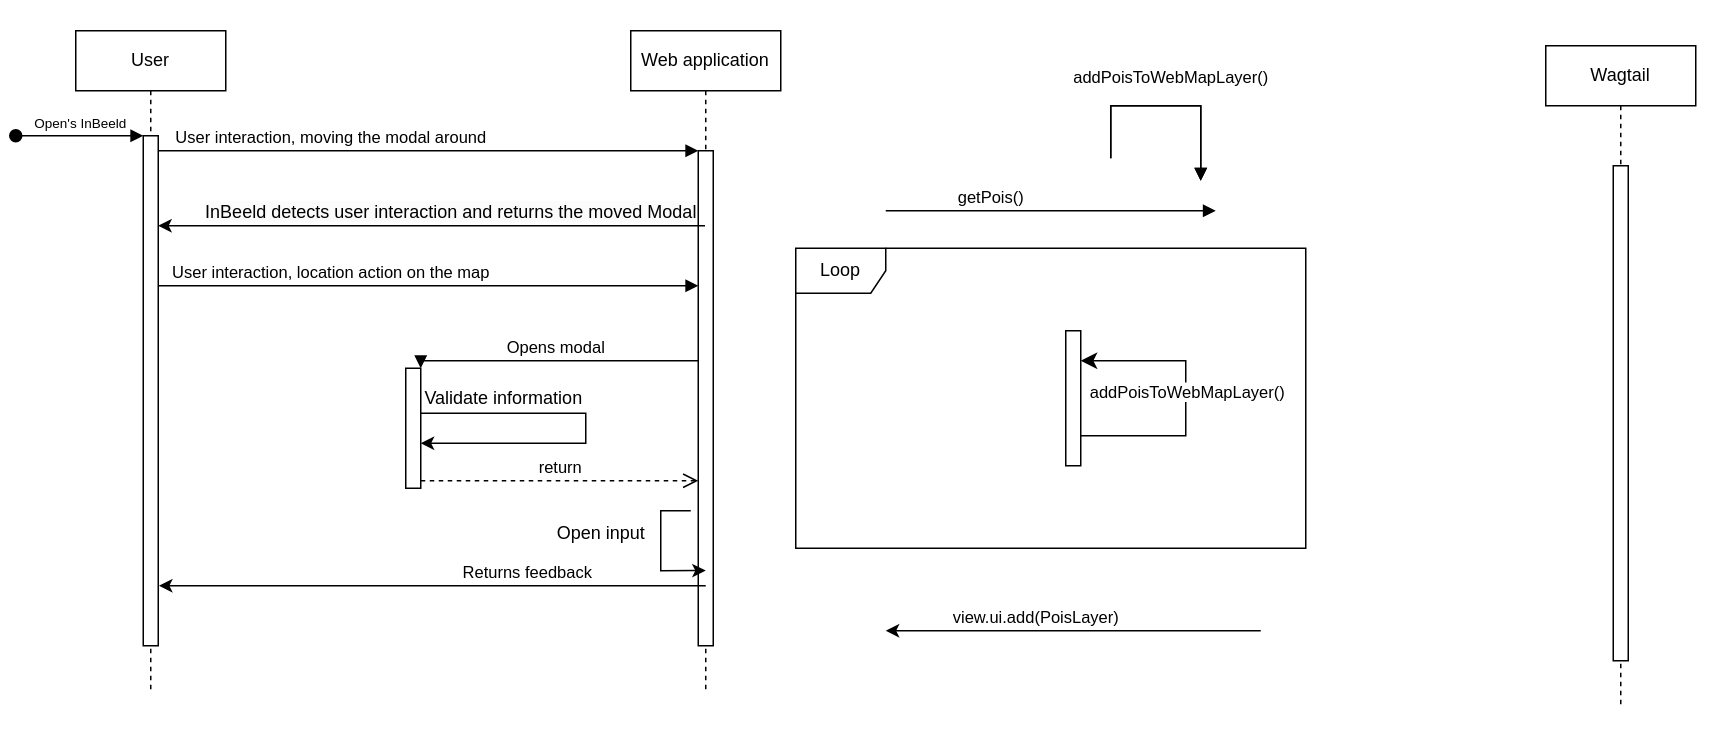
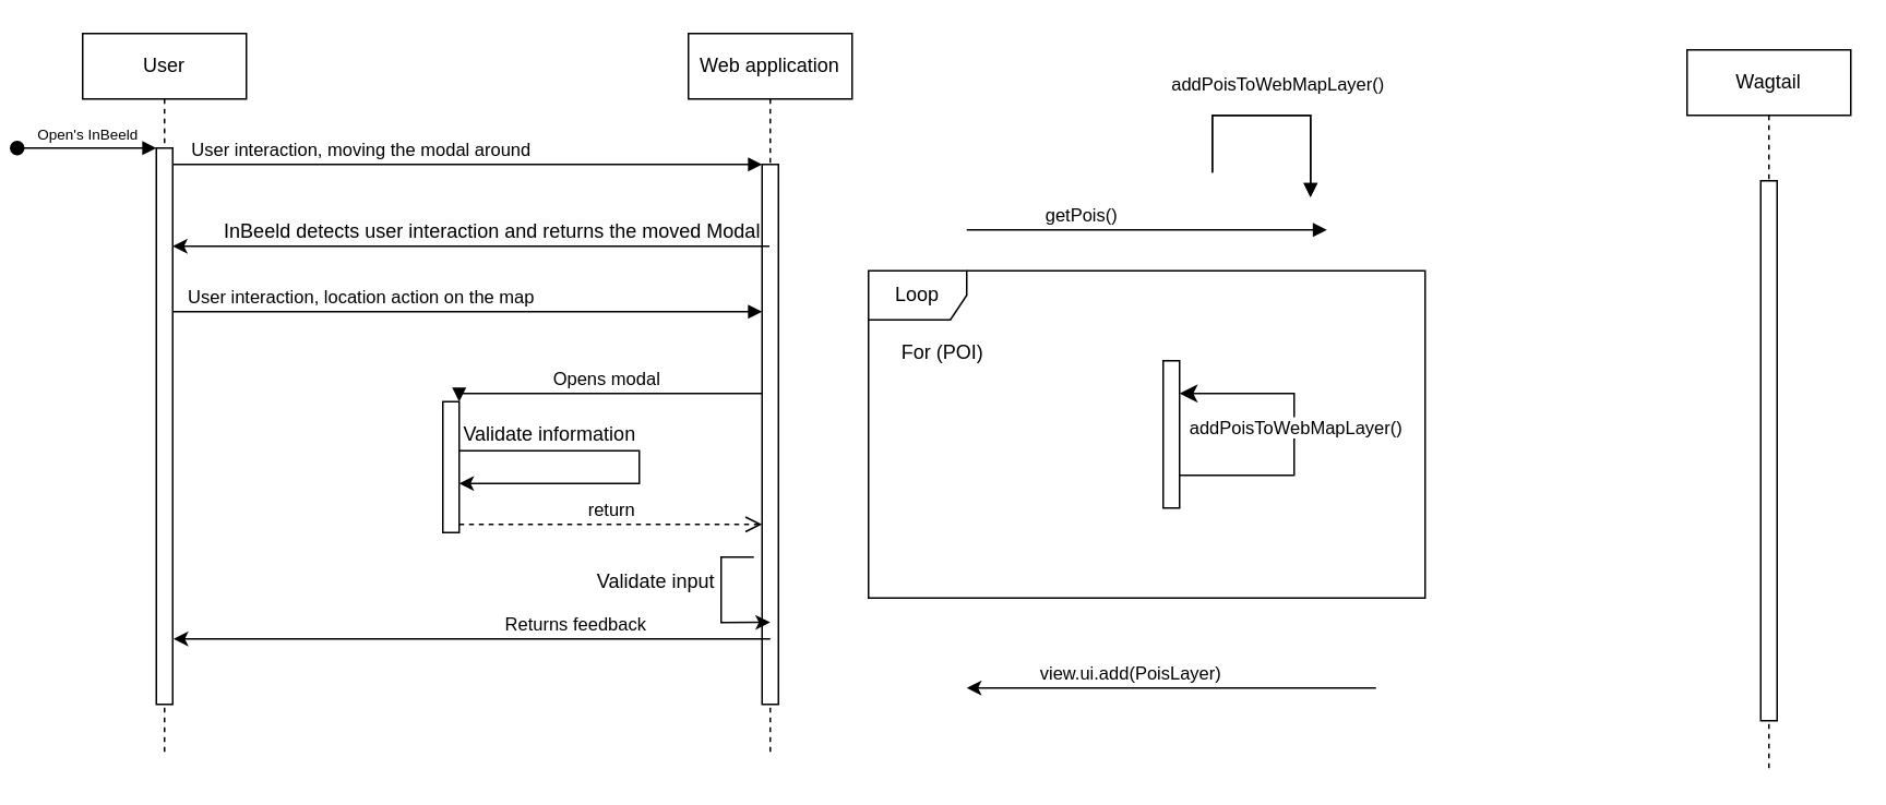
  <mxCell id="0" />
  <mxCell id="1" parent="0" />
  <mxCell id="2" value="User" style="shape=umlLifeline;perimeter=lifelinePerimeter;whiteSpace=wrap;html=1;container=0;dropTarget=0;collapsible=0;recursiveResize=0;outlineConnect=0;portConstraint=eastwest;newEdgeStyle={&quot;edgeStyle&quot;:&quot;elbowEdgeStyle&quot;,&quot;elbow&quot;:&quot;vertical&quot;,&quot;curved&quot;:0,&quot;rounded&quot;:0};" parent="1" vertex="1"><mxGeometry x="20" y="20" width="100" height="440" as="geometry" /></mxCell>
  <mxCell id="3" value="" style="html=1;points=[];perimeter=orthogonalPerimeter;outlineConnect=0;targetShapes=umlLifeline;portConstraint=eastwest;newEdgeStyle={&quot;edgeStyle&quot;:&quot;elbowEdgeStyle&quot;,&quot;elbow&quot;:&quot;vertical&quot;,&quot;curved&quot;:0,&quot;rounded&quot;:0};" parent="2" vertex="1"><mxGeometry x="45" y="70" width="10" height="340" as="geometry" /></mxCell>
  <mxCell id="4" value="&lt;font style=&quot;font-size: 9px;&quot;&gt;Open's InBeeld&lt;/font&gt;" style="html=1;verticalAlign=bottom;startArrow=oval;endArrow=block;startSize=8;edgeStyle=elbowEdgeStyle;elbow=vertical;curved=0;rounded=0;" parent="2" target="3" edge="1"><mxGeometry relative="1" as="geometry"><mxPoint x="-40" y="70" as="sourcePoint" /></mxGeometry></mxCell>
  <mxCell id="5" value="Web application" style="shape=umlLifeline;perimeter=lifelinePerimeter;whiteSpace=wrap;html=1;container=0;dropTarget=0;collapsible=0;recursiveResize=0;outlineConnect=0;portConstraint=eastwest;newEdgeStyle={&quot;edgeStyle&quot;:&quot;elbowEdgeStyle&quot;,&quot;elbow&quot;:&quot;vertical&quot;,&quot;curved&quot;:0,&quot;rounded&quot;:0};" parent="1" vertex="1"><mxGeometry x="390" y="20" width="100" height="440" as="geometry" /></mxCell>
  <mxCell id="6" value="" style="html=1;points=[];perimeter=orthogonalPerimeter;outlineConnect=0;targetShapes=umlLifeline;portConstraint=eastwest;newEdgeStyle={&quot;edgeStyle&quot;:&quot;elbowEdgeStyle&quot;,&quot;elbow&quot;:&quot;vertical&quot;,&quot;curved&quot;:0,&quot;rounded&quot;:0};" parent="5" vertex="1"><mxGeometry x="45" y="80" width="10" height="330" as="geometry" /></mxCell>
  <mxCell id="7" value="User interaction, moving the modal around" style="html=1;verticalAlign=bottom;endArrow=block;edgeStyle=elbowEdgeStyle;elbow=vertical;curved=0;rounded=0;" parent="1" source="3" target="6" edge="1"><mxGeometry x="-0.361" relative="1" as="geometry"><mxPoint x="155" y="110" as="sourcePoint" /><Array as="points"><mxPoint x="140" y="100" /></Array><mxPoint as="offset" /></mxGeometry></mxCell>
  <mxCell id="8" value="Opens modal" style="html=1;verticalAlign=bottom;endArrow=block;edgeStyle=elbowEdgeStyle;elbow=vertical;curved=0;rounded=0;" parent="1" source="6" target="11" edge="1"><mxGeometry relative="1" as="geometry"><mxPoint x="405" y="240" as="sourcePoint" /><Array as="points"><mxPoint x="250" y="240" /></Array></mxGeometry></mxCell>
  <mxCell id="9" value="return" style="html=1;verticalAlign=bottom;endArrow=open;dashed=1;endSize=8;edgeStyle=elbowEdgeStyle;elbow=vertical;curved=0;rounded=0;" parent="1" source="11" target="6" edge="1"><mxGeometry relative="1" as="geometry"><mxPoint x="405" y="285" as="targetPoint" /><Array as="points"><mxPoint x="340" y="320" /></Array></mxGeometry></mxCell>
  <mxCell id="10" style="edgeStyle=elbowEdgeStyle;rounded=0;orthogonalLoop=1;jettySize=auto;html=1;elbow=vertical;curved=0;" parent="1" source="11" target="11" edge="1"><mxGeometry relative="1" as="geometry"><mxPoint x="350" y="280" as="targetPoint" /><Array as="points"><mxPoint x="360" y="285" /></Array></mxGeometry></mxCell>
  <mxCell id="11" value="" style="html=1;points=[];perimeter=orthogonalPerimeter;outlineConnect=0;targetShapes=umlLifeline;portConstraint=eastwest;newEdgeStyle={&quot;edgeStyle&quot;:&quot;elbowEdgeStyle&quot;,&quot;elbow&quot;:&quot;vertical&quot;,&quot;curved&quot;:0,&quot;rounded&quot;:0};" parent="1" vertex="1"><mxGeometry x="240" y="245" width="10" height="80" as="geometry" /></mxCell>
  <mxCell id="12" value="User interaction, location action on the map" style="html=1;verticalAlign=bottom;endArrow=block;edgeStyle=elbowEdgeStyle;elbow=vertical;curved=0;rounded=0;" parent="1" source="3" target="6" edge="1"><mxGeometry x="-0.361" relative="1" as="geometry"><mxPoint x="80" y="190" as="sourcePoint" /><Array as="points"><mxPoint x="145" y="190" /></Array><mxPoint x="440" y="190" as="targetPoint" /><mxPoint as="offset" /></mxGeometry></mxCell>
  <mxCell id="13" value="Validate information" style="text;html=1;align=center;verticalAlign=middle;resizable=0;points=[];autosize=1;strokeColor=none;fillColor=none;" parent="1" vertex="1"><mxGeometry x="240" y="250" width="130" height="30" as="geometry" /></mxCell>
  <mxCell id="14" value="Returns feedback" style="html=1;verticalAlign=bottom;endArrow=none;edgeStyle=elbowEdgeStyle;elbow=vertical;curved=0;rounded=0;startArrow=classic;startFill=1;endFill=0;" parent="1" edge="1"><mxGeometry x="0.344" relative="1" as="geometry"><mxPoint x="75.5" y="390" as="sourcePoint" /><Array as="points"><mxPoint x="150.5" y="390" /></Array><mxPoint x="440" y="390" as="targetPoint" /><mxPoint as="offset" /></mxGeometry></mxCell>
  <mxCell id="15" value="" style="endArrow=none;html=1;rounded=0;startArrow=classic;startFill=1;endFill=0;exitX=0.5;exitY=0.848;exitDx=0;exitDy=0;exitPerimeter=0;" parent="1" source="6" edge="1"><mxGeometry width="50" height="50" relative="1" as="geometry"><mxPoint x="430" y="380" as="sourcePoint" /><mxPoint x="430" y="340" as="targetPoint" /><Array as="points"><mxPoint x="410" y="380" /><mxPoint x="410" y="340" /></Array></mxGeometry></mxCell>
- <mxCell id="16" value="Open input" style="text;html=1;align=center;verticalAlign=middle;resizable=0;points=[];autosize=1;strokeColor=none;fillColor=none;" parent="1" vertex="1"><mxGeometry x="320" y="340" width="100" height="30" as="geometry" /></mxCell>
+ <mxCell id="16" value="Validate input" style="text;html=1;align=center;verticalAlign=middle;resizable=0;points=[];autosize=1;strokeColor=none;fillColor=none;" parent="1" vertex="1"><mxGeometry x="320" y="340" width="100" height="30" as="geometry" /></mxCell>
  <mxCell id="17" value="&lt;span style=&quot;font-size: 12px; background-color: rgb(251, 251, 251);&quot;&gt;InBeeld detects user interaction and returns the moved Modal&lt;/span&gt;" style="html=1;verticalAlign=bottom;endArrow=none;edgeStyle=elbowEdgeStyle;elbow=vertical;curved=0;rounded=0;startArrow=classic;startFill=1;endFill=0;" edge="1" parent="1" source="3" target="5"><mxGeometry x="0.07" relative="1" as="geometry"><mxPoint x="80" y="150" as="sourcePoint" /><Array as="points"><mxPoint x="145" y="150" /></Array><mxPoint as="offset" /><mxPoint x="420" y="150" as="targetPoint" /></mxGeometry></mxCell>
  <mxCell id="18" value="Wagtail" style="shape=umlLifeline;perimeter=lifelinePerimeter;whiteSpace=wrap;html=1;container=0;dropTarget=0;collapsible=0;recursiveResize=0;outlineConnect=0;portConstraint=eastwest;newEdgeStyle={&quot;edgeStyle&quot;:&quot;elbowEdgeStyle&quot;,&quot;elbow&quot;:&quot;vertical&quot;,&quot;curved&quot;:0,&quot;rounded&quot;:0};" vertex="1" parent="1"><mxGeometry x="1000" y="30" width="100" height="440" as="geometry" /></mxCell>
  <mxCell id="19" value="" style="html=1;points=[];perimeter=orthogonalPerimeter;outlineConnect=0;targetShapes=umlLifeline;portConstraint=eastwest;newEdgeStyle={&quot;edgeStyle&quot;:&quot;elbowEdgeStyle&quot;,&quot;elbow&quot;:&quot;vertical&quot;,&quot;curved&quot;:0,&quot;rounded&quot;:0};" vertex="1" parent="18"><mxGeometry x="45" y="80" width="10" height="330" as="geometry" /></mxCell>
  <mxCell id="20" value="Loop" style="shape=umlFrame;whiteSpace=wrap;html=1;pointerEvents=0;" vertex="1" parent="1"><mxGeometry x="500" y="165" width="340" height="200" as="geometry" /></mxCell>
  <mxCell id="21" value="view.ui.add(PoisLayer)" style="html=1;verticalAlign=bottom;endArrow=none;edgeStyle=elbowEdgeStyle;elbow=vertical;curved=0;rounded=0;startArrow=classic;startFill=1;endFill=0;" edge="1" parent="1"><mxGeometry x="-0.2" relative="1" as="geometry"><mxPoint x="560" y="420" as="sourcePoint" /><Array as="points"><mxPoint x="630" y="420" /></Array><mxPoint x="810" y="420" as="targetPoint" /><mxPoint as="offset" /></mxGeometry></mxCell>
  <mxCell id="22" value="getPois()" style="html=1;verticalAlign=bottom;endArrow=block;edgeStyle=elbowEdgeStyle;elbow=vertical;curved=0;rounded=0;" edge="1" parent="1"><mxGeometry x="-0.361" relative="1" as="geometry"><mxPoint x="560" y="140" as="sourcePoint" /><Array as="points"><mxPoint x="600" y="140" /></Array><mxPoint x="780" y="140" as="targetPoint" /><mxPoint as="offset" /></mxGeometry></mxCell>
  <mxCell id="23" value="" style="html=1;points=[];perimeter=orthogonalPerimeter;outlineConnect=0;targetShapes=umlLifeline;portConstraint=eastwest;newEdgeStyle={&quot;edgeStyle&quot;:&quot;elbowEdgeStyle&quot;,&quot;elbow&quot;:&quot;vertical&quot;,&quot;curved&quot;:0,&quot;rounded&quot;:0};" vertex="1" parent="1"><mxGeometry x="680" y="220" width="10" height="90" as="geometry" /></mxCell>
  <mxCell id="24" value="addPoisToWebMapLayer()" style="html=1;verticalAlign=bottom;endArrow=block;edgeStyle=elbowEdgeStyle;elbow=vertical;curved=0;rounded=0;endSize=6;targetPerimeterSpacing=0;" edge="1" parent="1"><mxGeometry x="0.035" y="10" relative="1" as="geometry"><mxPoint x="710" y="105" as="sourcePoint" /><Array as="points"><mxPoint x="770" y="70" /></Array><mxPoint x="770" y="120" as="targetPoint" /><mxPoint as="offset" /></mxGeometry></mxCell>
  <mxCell id="25" value="" style="edgeStyle=elbowEdgeStyle;elbow=horizontal;endArrow=classic;html=1;curved=0;rounded=0;endSize=8;startSize=8;" edge="1" parent="1"><mxGeometry width="50" height="50" relative="1" as="geometry"><mxPoint x="690" y="290" as="sourcePoint" /><mxPoint x="690" y="240" as="targetPoint" /><Array as="points"><mxPoint x="760" y="270" /></Array></mxGeometry></mxCell>
  <mxCell id="26" value="addPoisToWebMapLayer()" style="edgeLabel;html=1;align=center;verticalAlign=middle;resizable=0;points=[];" vertex="1" connectable="0" parent="25"><mxGeometry x="0.469" y="-1" relative="1" as="geometry"><mxPoint x="20" y="21" as="offset" /></mxGeometry></mxCell>
  <mxCell id="27" value="addPoisToWebMapLayer()" style="html=1;verticalAlign=bottom;endArrow=block;edgeStyle=elbowEdgeStyle;elbow=vertical;curved=0;rounded=0;endSize=6;targetPerimeterSpacing=0;" edge="1" parent="1"><mxGeometry x="0.035" y="10" relative="1" as="geometry"><mxPoint x="710" y="105" as="sourcePoint" /><Array as="points"><mxPoint x="770" y="70" /></Array><mxPoint x="770" y="120" as="targetPoint" /><mxPoint as="offset" /></mxGeometry></mxCell>
+ <mxCell id="28" value="For (POI)" style="text;html=1;align=center;verticalAlign=middle;resizable=0;points=[];autosize=1;strokeColor=none;fillColor=none;" vertex="1" parent="1"><mxGeometry x="510" y="200" width="70" height="30" as="geometry" /></mxCell>
